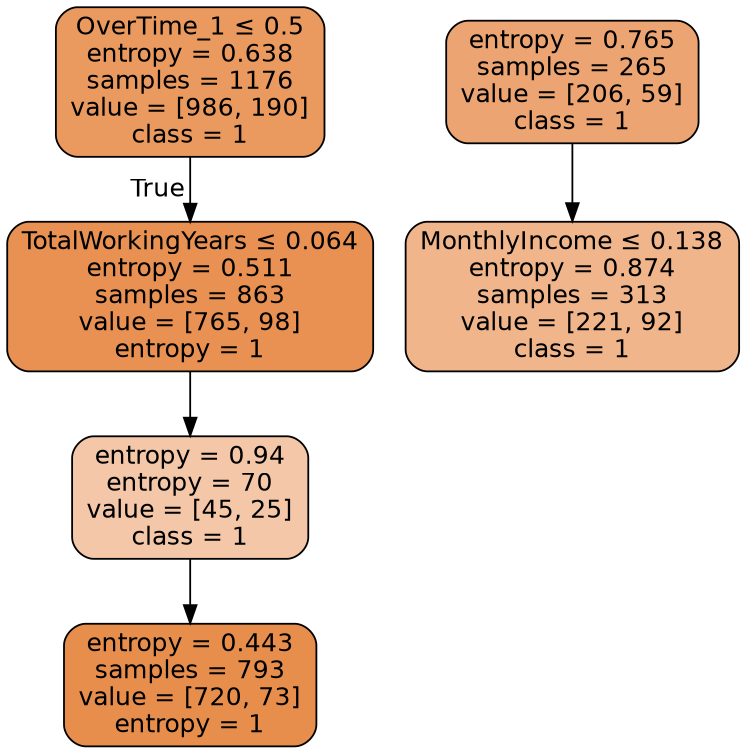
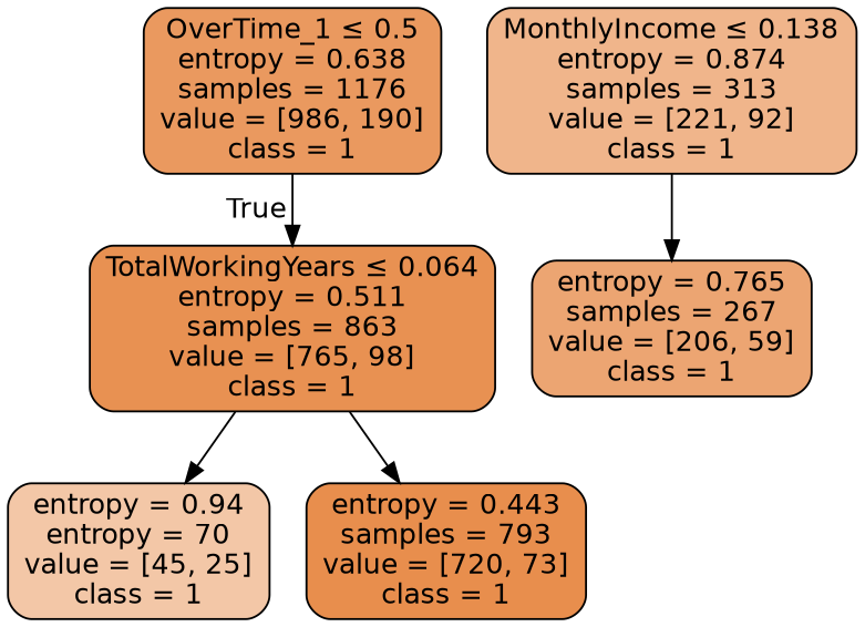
  digraph {
    node [color=black fontname=helvetica shape=box style="filled, rounded"]
    edge [fontname=helvetica]
    n1 [fillcolor="#ea995f" label=<OverTime_1 &le; 0.5<br/>entropy = 0.638<br/>samples = 1176<br/>value = [986, 190]<br/>class = 1>]
-   n2 [fillcolor="#e89152" label=<TotalWorkingYears &le; 0.064<br/>entropy = 0.511<br/>samples = 863<br/>value = [765, 98]<br/>entropy = 1>]
+   n2 [fillcolor="#e89152" label=<TotalWorkingYears &le; 0.064<br/>entropy = 0.511<br/>samples = 863<br/>value = [765, 98]<br/>class = 1>]
    n3 [fillcolor="#f3c7a7" label=<entropy = 0.94<br/>entropy = 70<br/>value = [45, 25]<br/>class = 1>]
-   n4 [fillcolor="#e88e4d" label=<entropy = 0.443<br/>samples = 793<br/>value = [720, 73]<br/>entropy = 1>]
+   n4 [fillcolor="#e88e4d" label=<entropy = 0.443<br/>samples = 793<br/>value = [720, 73]<br/>class = 1>]
    n5 [fillcolor="#f0b58b" label=<MonthlyIncome &le; 0.138<br/>entropy = 0.874<br/>samples = 313<br/>value = [221, 92]<br/>class = 1>]
-   n6 [fillcolor="#eca572" label=<entropy = 0.765<br/>samples = 265<br/>value = [206, 59]<br/>class = 1>]
+   n6 [fillcolor="#eca572" label=<entropy = 0.765<br/>samples = 267<br/>value = [206, 59]<br/>class = 1>]
    n1 -> n2 [headlabel=True labelangle=45 labeldistance=2.5]
    n2 -> n3
-   n3 -> n4
-   n6 -> n5
+   n2 -> n4
+   n5 -> n6
  }
